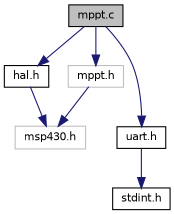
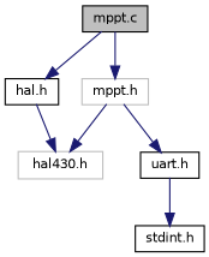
  digraph {
    node [color=black fillcolor=white fontname=Helvetica fontsize=10 shape=record style=filled]
    edge [color=midnightblue fontname=Helvetica fontsize=10 labelfontname=Helvetica labelfontsize=10 style=solid]
    n1 [fillcolor=grey75 fontcolor=black height=0.2 label="mppt.c" width=0.4]
    n2 [color=grey75 height=0.2 label="mppt.h" width=0.4]
    n3 [height=0.2 label="hal.h" width=0.4]
    n4 [height=0.2 label="stdint.h" width=0.4]
-   n5 [color=grey75 height=0.2 label="msp430.h" width=0.4]
+   n5 [color=grey75 height=0.2 label="hal430.h" width=0.4]
    n6 [height=0.2 label="uart.h" width=0.4]
    n1 -> n2
    n1 -> n3
    n2 -> n5
-   n1 -> n6
+   n2 -> n6
    n3 -> n5
    n6 -> n4
  }
